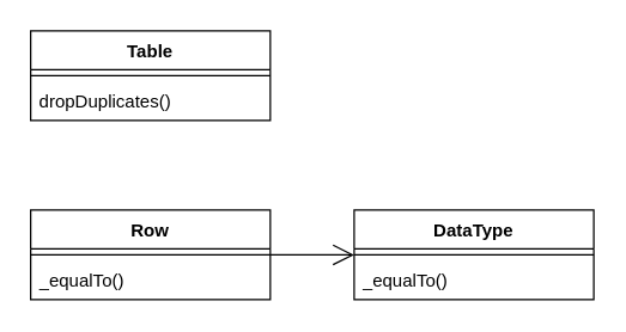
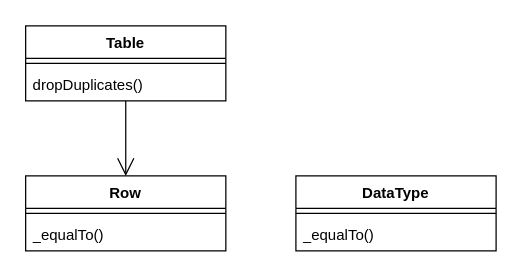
  <mxCell id="0" />
  <mxCell id="1" parent="0" />
  <mxCell id="2" value="Table" style="swimlane;fontStyle=1;align=center;verticalAlign=top;childLayout=stackLayout;horizontal=1;startSize=26;horizontalStack=0;resizeParent=1;resizeParentMax=0;resizeLast=0;collapsible=1;marginBottom=0;whiteSpace=wrap;html=1;" vertex="1" parent="1"><mxGeometry x="20" y="20" width="160" height="60" as="geometry" /></mxCell>
  <mxCell id="3" value="" style="line;strokeWidth=1;fillColor=none;align=left;verticalAlign=middle;spacingTop=-1;spacingLeft=3;spacingRight=3;rotatable=0;labelPosition=right;points=[];portConstraint=eastwest;strokeColor=inherit;" vertex="1" parent="2"><mxGeometry y="26" width="160" height="8" as="geometry" /></mxCell>
  <mxCell id="4" value="dropDuplicates()" style="text;strokeColor=none;fillColor=none;align=left;verticalAlign=top;spacingLeft=4;spacingRight=4;overflow=hidden;rotatable=0;points=[[0,0.5],[1,0.5]];portConstraint=eastwest;whiteSpace=wrap;html=1;" vertex="1" parent="2"><mxGeometry y="34" width="160" height="26" as="geometry" /></mxCell>
  <mxCell id="5" value="Row" style="swimlane;fontStyle=1;align=center;verticalAlign=top;childLayout=stackLayout;horizontal=1;startSize=26;horizontalStack=0;resizeParent=1;resizeParentMax=0;resizeLast=0;collapsible=1;marginBottom=0;whiteSpace=wrap;html=1;" vertex="1" parent="1"><mxGeometry x="20" y="140" width="160" height="60" as="geometry" /></mxCell>
  <mxCell id="6" value="" style="line;strokeWidth=1;fillColor=none;align=left;verticalAlign=middle;spacingTop=-1;spacingLeft=3;spacingRight=3;rotatable=0;labelPosition=right;points=[];portConstraint=eastwest;strokeColor=inherit;" vertex="1" parent="5"><mxGeometry y="26" width="160" height="8" as="geometry" /></mxCell>
  <mxCell id="7" value="_equalTo()" style="text;strokeColor=none;fillColor=none;align=left;verticalAlign=top;spacingLeft=4;spacingRight=4;overflow=hidden;rotatable=0;points=[[0,0.5],[1,0.5]];portConstraint=eastwest;whiteSpace=wrap;html=1;" vertex="1" parent="5"><mxGeometry y="34" width="160" height="26" as="geometry" /></mxCell>
  <mxCell id="8" value="DataType" style="swimlane;fontStyle=1;align=center;verticalAlign=top;childLayout=stackLayout;horizontal=1;startSize=26;horizontalStack=0;resizeParent=1;resizeParentMax=0;resizeLast=0;collapsible=1;marginBottom=0;whiteSpace=wrap;html=1;" vertex="1" parent="1"><mxGeometry x="236" y="140" width="160" height="60" as="geometry" /></mxCell>
  <mxCell id="9" value="" style="line;strokeWidth=1;fillColor=none;align=left;verticalAlign=middle;spacingTop=-1;spacingLeft=3;spacingRight=3;rotatable=0;labelPosition=right;points=[];portConstraint=eastwest;strokeColor=inherit;" vertex="1" parent="8"><mxGeometry y="26" width="160" height="8" as="geometry" /></mxCell>
  <mxCell id="10" value="_equalTo()" style="text;strokeColor=none;fillColor=none;align=left;verticalAlign=top;spacingLeft=4;spacingRight=4;overflow=hidden;rotatable=0;points=[[0,0.5],[1,0.5]];portConstraint=eastwest;whiteSpace=wrap;html=1;" vertex="1" parent="8"><mxGeometry y="34" width="160" height="26" as="geometry" /></mxCell>
- <mxCell id="12" value="" style="endArrow=open;endFill=1;endSize=12;html=1;rounded=0;" edge="1" parent="1" source="5" target="8"><mxGeometry width="160" relative="1" as="geometry"><mxPoint x="190" y="73" as="sourcePoint" /><mxPoint x="246" y="73" as="targetPoint" /></mxGeometry></mxCell>
+ <mxCell id="11" value="" style="endArrow=open;endFill=1;endSize=12;html=1;rounded=0;" edge="1" parent="1" source="2" target="5"><mxGeometry width="160" relative="1" as="geometry"><mxPoint x="110" y="-4" as="sourcePoint" /><mxPoint x="110" y="30" as="targetPoint" /></mxGeometry></mxCell>
